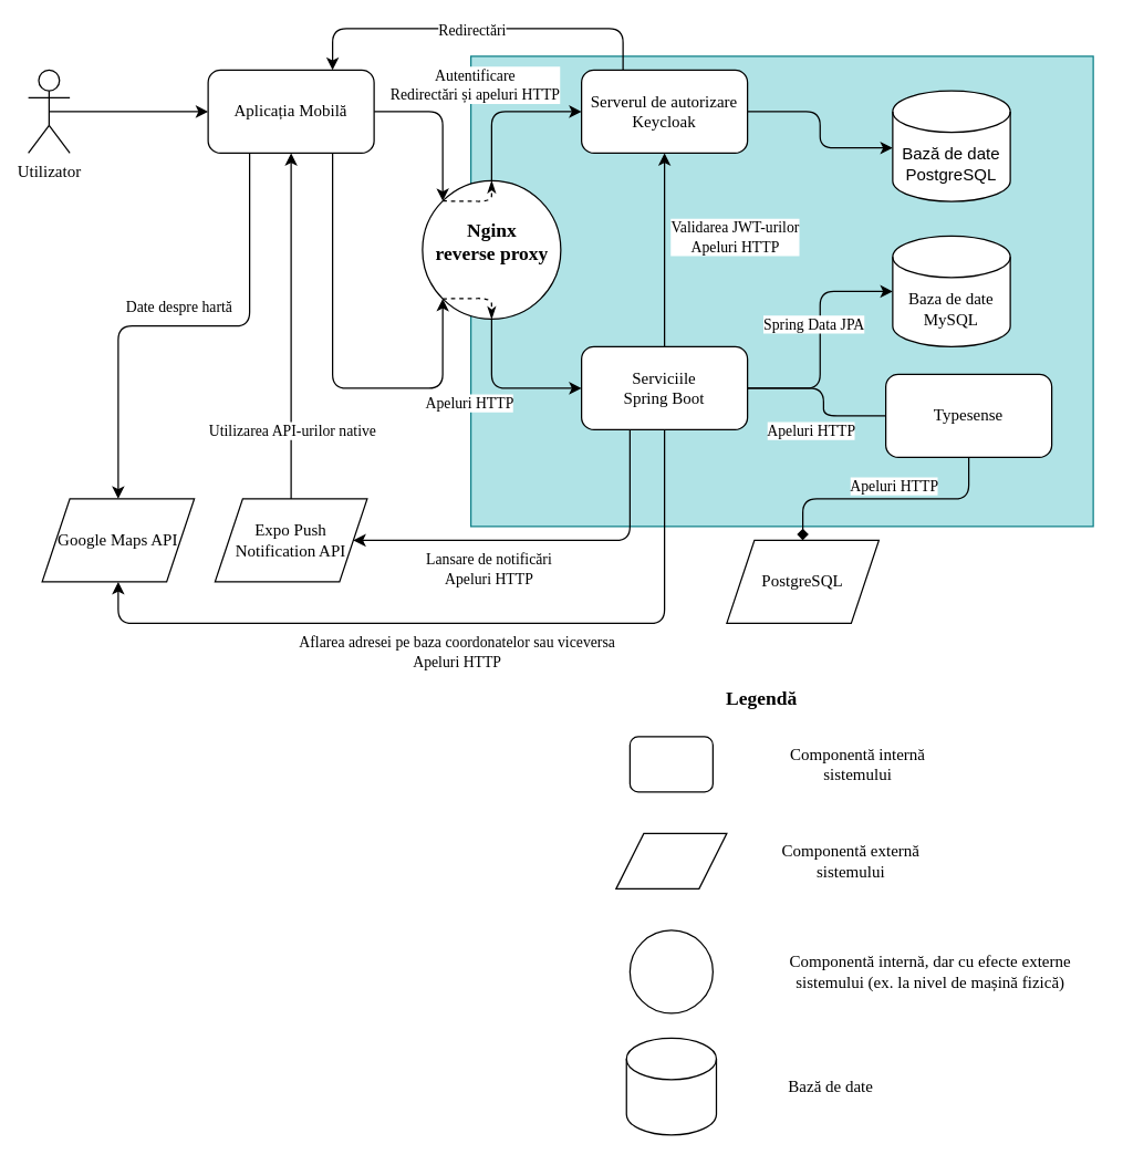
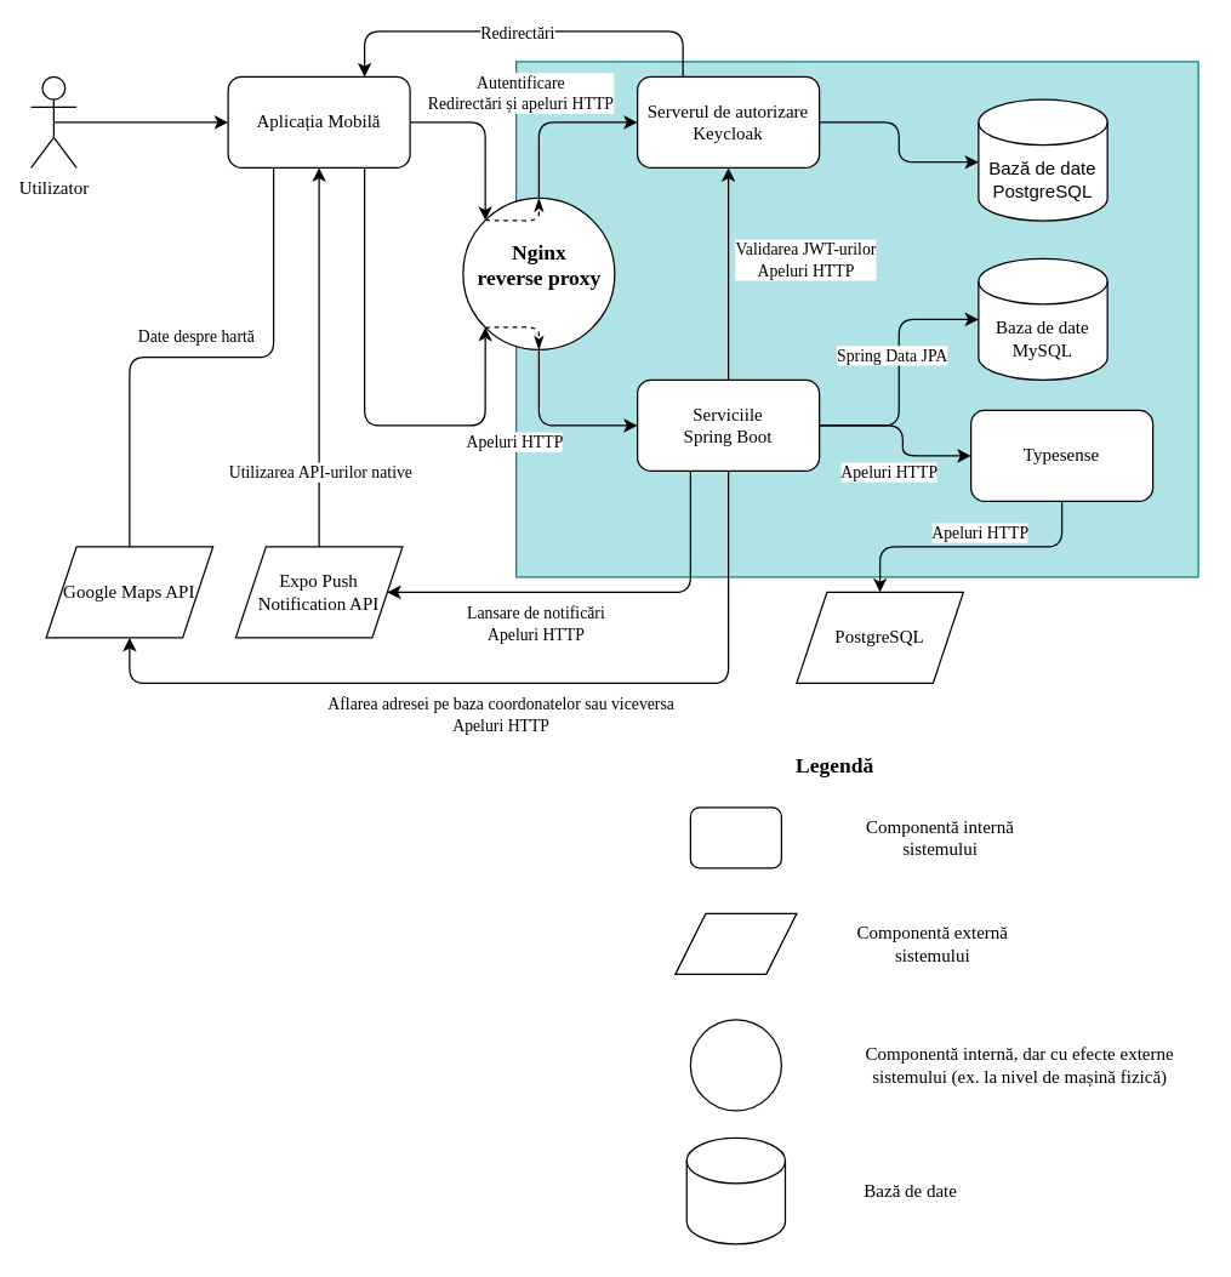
  <mxCell id="0" />
  <mxCell id="1" parent="0" />
  <mxCell id="2" value="" style="rounded=0;whiteSpace=wrap;html=1;container=0;fillColor=#b0e3e6;strokeColor=#0e8088;" parent="1" vertex="1"><mxGeometry x="340" y="40" width="450" height="340" as="geometry" /></mxCell>
  <mxCell id="3" style="edgeStyle=none;html=1;exitX=1;exitY=0.5;exitDx=0;exitDy=0;entryX=1;entryY=0.5;entryDx=0;entryDy=0;" parent="1" source="11" target="11" edge="1"><mxGeometry relative="1" as="geometry" /></mxCell>
  <mxCell id="4" style="edgeStyle=orthogonalEdgeStyle;html=1;exitX=1;exitY=0.5;exitDx=0;exitDy=0;entryX=0;entryY=0;entryDx=0;entryDy=0;startArrow=none;startFill=0;" parent="1" source="18" target="38" edge="1"><mxGeometry relative="1" as="geometry" /></mxCell>
  <mxCell id="5" value="&lt;font face=&quot;UT Sans&quot;&gt;Autentificare&lt;/font&gt;&lt;div&gt;&lt;font face=&quot;UT Sans&quot;&gt;Redirectări și apeluri HTTP&lt;/font&gt;&lt;/div&gt;" style="edgeLabel;html=1;align=center;verticalAlign=middle;resizable=0;points=[];" parent="4" vertex="1" connectable="0"><mxGeometry x="-0.249" y="-1" relative="1" as="geometry"><mxPoint x="29" y="-21" as="offset" /></mxGeometry></mxCell>
  <mxCell id="6" style="edgeStyle=orthogonalEdgeStyle;html=1;exitX=0.5;exitY=1;exitDx=0;exitDy=0;entryX=0.5;entryY=0;entryDx=0;entryDy=0;startArrow=classic;startFill=1;endArrow=none;endFill=0;" parent="1" source="11" target="29" edge="1"><mxGeometry relative="1" as="geometry" /></mxCell>
  <mxCell id="7" value="&lt;font face=&quot;UT Sans&quot;&gt;Validarea JWT-urilor&lt;/font&gt;&lt;div&gt;&lt;font face=&quot;UT Sans&quot;&gt;Apeluri HTTP&lt;/font&gt;&lt;/div&gt;" style="edgeLabel;html=1;align=center;verticalAlign=middle;resizable=0;points=[];" parent="6" vertex="1" connectable="0"><mxGeometry x="-0.214" y="1" relative="1" as="geometry"><mxPoint x="49" y="5" as="offset" /></mxGeometry></mxCell>
  <mxCell id="8" style="edgeStyle=orthogonalEdgeStyle;html=1;exitX=1;exitY=0.5;exitDx=0;exitDy=0;entryX=0;entryY=0;entryDx=0;entryDy=41.25;startArrow=none;startFill=0;entryPerimeter=0;" parent="1" source="11" target="52" edge="1"><mxGeometry relative="1" as="geometry"><mxPoint x="580" y="130" as="targetPoint" /></mxGeometry></mxCell>
  <mxCell id="9" style="edgeStyle=none;html=1;exitX=0.25;exitY=0;exitDx=0;exitDy=0;entryX=0.75;entryY=0;entryDx=0;entryDy=0;" parent="1" source="11" target="18" edge="1"><mxGeometry relative="1" as="geometry"><Array as="points"><mxPoint x="450" y="20" /><mxPoint x="240" y="20" /></Array></mxGeometry></mxCell>
  <mxCell id="10" value="&lt;font face=&quot;UT Sans&quot;&gt;Redirectări&lt;/font&gt;" style="edgeLabel;html=1;align=center;verticalAlign=middle;resizable=0;points=[];" parent="9" vertex="1" connectable="0"><mxGeometry x="-0.126" y="-3" relative="1" as="geometry"><mxPoint x="-22" y="3" as="offset" /></mxGeometry></mxCell>
  <mxCell id="11" value="&lt;font face=&quot;UT Sans&quot;&gt;Serverul de autorizare Keycloak&lt;/font&gt;" style="rounded=1;whiteSpace=wrap;html=1;" parent="1" vertex="1"><mxGeometry x="420" y="50" width="120" height="60" as="geometry" /></mxCell>
  <mxCell id="12" style="edgeStyle=none;html=1;exitX=0.5;exitY=0.5;exitDx=0;exitDy=0;exitPerimeter=0;entryX=0;entryY=0.5;entryDx=0;entryDy=0;" parent="1" source="13" target="18" edge="1"><mxGeometry relative="1" as="geometry" /></mxCell>
  <mxCell id="13" value="&lt;font face=&quot;UT Sans&quot;&gt;Utilizator&lt;/font&gt;" style="shape=umlActor;verticalLabelPosition=bottom;verticalAlign=top;html=1;outlineConnect=0;noLabel=0;" parent="1" vertex="1"><mxGeometry x="20" y="50" width="30" height="60" as="geometry" /></mxCell>
  <mxCell id="14" style="edgeStyle=orthogonalEdgeStyle;html=1;exitX=0.75;exitY=1;exitDx=0;exitDy=0;startArrow=none;startFill=0;endArrow=classic;endFill=1;entryX=0;entryY=1;entryDx=0;entryDy=0;" parent="1" source="18" target="38" edge="1"><mxGeometry relative="1" as="geometry"><mxPoint x="240" y="250" as="targetPoint" /><Array as="points"><mxPoint x="240" y="280" /><mxPoint x="320" y="280" /></Array></mxGeometry></mxCell>
  <mxCell id="15" value="&lt;font face=&quot;UT Sans&quot;&gt;Apeluri HTTP&lt;/font&gt;" style="edgeLabel;html=1;align=center;verticalAlign=middle;resizable=0;points=[];" parent="14" vertex="1" connectable="0"><mxGeometry x="0.277" y="3" relative="1" as="geometry"><mxPoint x="67" y="13" as="offset" /></mxGeometry></mxCell>
- <mxCell id="16" style="edgeStyle=orthogonalEdgeStyle;html=1;exitX=0.25;exitY=1;exitDx=0;exitDy=0;" parent="1" source="18" target="19" edge="1"><mxGeometry relative="1" as="geometry" /></mxCell>
+ <mxCell id="16" style="edgeStyle=orthogonalEdgeStyle;html=1;exitX=0.25;exitY=1;exitDx=0;exitDy=0;endArrow=none;" parent="1" source="18" target="19" edge="1"><mxGeometry relative="1" as="geometry" /></mxCell>
  <mxCell id="17" value="&lt;font face=&quot;UT Sans&quot;&gt;Date despre hartă&lt;/font&gt;" style="edgeLabel;html=1;align=center;verticalAlign=middle;resizable=0;points=[];" parent="16" vertex="1" connectable="0"><mxGeometry x="-0.03" relative="1" as="geometry"><mxPoint x="-10" y="-15" as="offset" /></mxGeometry></mxCell>
  <mxCell id="18" value="&lt;font face=&quot;UT Sans&quot;&gt;Aplicația&amp;nbsp;&lt;span style=&quot;background-color: transparent;&quot;&gt;Mobilă&lt;/span&gt;&lt;/font&gt;" style="rounded=1;whiteSpace=wrap;html=1;" parent="1" vertex="1"><mxGeometry x="150" y="50" width="120" height="60" as="geometry" /></mxCell>
  <mxCell id="19" value="&lt;font face=&quot;UT Sans&quot;&gt;Google Maps API&lt;/font&gt;" style="shape=parallelogram;perimeter=parallelogramPerimeter;whiteSpace=wrap;html=1;fixedSize=1;" parent="1" vertex="1"><mxGeometry x="30" y="360" width="110" height="60" as="geometry" /></mxCell>
  <mxCell id="20" style="edgeStyle=none;html=1;exitX=1;exitY=0.5;exitDx=0;exitDy=0;entryX=1;entryY=0.5;entryDx=0;entryDy=0;" parent="1" source="29" target="29" edge="1"><mxGeometry relative="1" as="geometry" /></mxCell>
  <mxCell id="21" style="edgeStyle=orthogonalEdgeStyle;html=1;exitX=1;exitY=0.5;exitDx=0;exitDy=0;entryX=0;entryY=0.5;entryDx=0;entryDy=0;startArrow=none;startFill=0;entryPerimeter=0;" parent="1" source="29" target="49" edge="1"><mxGeometry relative="1" as="geometry" /></mxCell>
  <mxCell id="22" value="&lt;font face=&quot;UT Sans&quot;&gt;Spring Data JPA&lt;/font&gt;" style="edgeLabel;html=1;align=center;verticalAlign=middle;resizable=0;points=[];" parent="21" vertex="1" connectable="0"><mxGeometry x="0.257" y="3" relative="1" as="geometry"><mxPoint x="-2" y="11" as="offset" /></mxGeometry></mxCell>
- <mxCell id="23" style="edgeStyle=orthogonalEdgeStyle;html=1;exitX=1;exitY=0.5;exitDx=0;exitDy=0;entryX=0;entryY=0.5;entryDx=0;entryDy=0;endArrow=none;" parent="1" source="29" target="32" edge="1"><mxGeometry relative="1" as="geometry"><Array as="points"><mxPoint x="595" y="280" /></Array></mxGeometry></mxCell>
+ <mxCell id="23" style="edgeStyle=orthogonalEdgeStyle;html=1;exitX=1;exitY=0.5;exitDx=0;exitDy=0;entryX=0;entryY=0.5;entryDx=0;entryDy=0;" parent="1" source="29" target="32" edge="1"><mxGeometry relative="1" as="geometry"><Array as="points"><mxPoint x="595" y="280" /></Array></mxGeometry></mxCell>
  <mxCell id="24" value="&lt;font face=&quot;UT Sans&quot;&gt;Apeluri HTTP&lt;/font&gt;" style="edgeLabel;html=1;align=center;verticalAlign=middle;resizable=0;points=[];" parent="23" vertex="1" connectable="0"><mxGeometry x="0.223" relative="1" as="geometry"><mxPoint x="-10" y="12" as="offset" /></mxGeometry></mxCell>
  <mxCell id="25" style="edgeStyle=orthogonalEdgeStyle;html=1;exitX=0.25;exitY=1;exitDx=0;exitDy=0;entryX=1;entryY=0.5;entryDx=0;entryDy=0;" parent="1" target="35" edge="1"><mxGeometry relative="1" as="geometry"><mxPoint x="455" y="310" as="sourcePoint" /><mxPoint x="265" y="470" as="targetPoint" /><Array as="points"><mxPoint x="455" y="390" /><mxPoint x="285" y="390" /></Array></mxGeometry></mxCell>
  <mxCell id="26" value="&lt;font face=&quot;UT Sans&quot;&gt;Lansare de notificări&lt;/font&gt;&lt;div&gt;&lt;font face=&quot;UT Sans&quot;&gt;Apeluri HTTP&lt;/font&gt;&lt;/div&gt;" style="edgeLabel;html=1;align=center;verticalAlign=middle;resizable=0;points=[];" parent="25" vertex="1" connectable="0"><mxGeometry x="0.197" y="1" relative="1" as="geometry"><mxPoint x="-15" y="19" as="offset" /></mxGeometry></mxCell>
  <mxCell id="27" style="edgeStyle=orthogonalEdgeStyle;html=1;exitX=0.5;exitY=1;exitDx=0;exitDy=0;" parent="1" source="29" target="19" edge="1"><mxGeometry relative="1" as="geometry"><mxPoint x="430" y="340" as="sourcePoint" /><Array as="points"><mxPoint x="480" y="450" /></Array></mxGeometry></mxCell>
  <mxCell id="28" value="&lt;div&gt;&lt;font face=&quot;UT Sans&quot;&gt;Aflarea adresei pe baza coordonatelor sau viceversa&lt;/font&gt;&lt;/div&gt;&lt;font face=&quot;UT Sans&quot;&gt;Apeluri HTTP&lt;/font&gt;" style="edgeLabel;html=1;align=center;verticalAlign=middle;resizable=0;points=[];labelBackgroundColor=default;" parent="27" vertex="1" connectable="0"><mxGeometry x="0.164" y="-4" relative="1" as="geometry"><mxPoint x="38" y="24" as="offset" /></mxGeometry></mxCell>
  <mxCell id="29" value="&lt;font face=&quot;UT Sans&quot;&gt;Serviciile&lt;/font&gt;&lt;div&gt;&lt;font face=&quot;UT Sans&quot;&gt;Spring Boot&lt;/font&gt;&lt;/div&gt;" style="rounded=1;whiteSpace=wrap;html=1;" parent="1" vertex="1"><mxGeometry x="420" y="250" width="120" height="60" as="geometry" /></mxCell>
- <mxCell id="30" style="edgeStyle=orthogonalEdgeStyle;html=1;exitX=0.5;exitY=1;exitDx=0;exitDy=0;endArrow=diamond;" edge="1" parent="1" source="32" target="53"><mxGeometry relative="1" as="geometry" /></mxCell>
+ <mxCell id="30" style="edgeStyle=orthogonalEdgeStyle;html=1;exitX=0.5;exitY=1;exitDx=0;exitDy=0;" edge="1" parent="1" source="32" target="53"><mxGeometry relative="1" as="geometry" /></mxCell>
  <mxCell id="31" value="&lt;font face=&quot;UT Sans&quot;&gt;Apeluri HTTP&lt;/font&gt;" style="edgeLabel;html=1;align=center;verticalAlign=middle;resizable=0;points=[];" vertex="1" connectable="0" parent="30"><mxGeometry x="-0.042" relative="1" as="geometry"><mxPoint x="1" y="-10" as="offset" /></mxGeometry></mxCell>
  <mxCell id="32" value="&lt;font face=&quot;UT Sans&quot;&gt;Typesense&lt;/font&gt;" style="rounded=1;whiteSpace=wrap;html=1;" parent="1" vertex="1"><mxGeometry x="640" y="270" width="120" height="60" as="geometry" /></mxCell>
  <mxCell id="33" style="edgeStyle=orthogonalEdgeStyle;html=1;exitX=0.5;exitY=0;exitDx=0;exitDy=0;entryX=0.5;entryY=1;entryDx=0;entryDy=0;fontFamily=Helvetica;" parent="1" source="35" target="18" edge="1"><mxGeometry relative="1" as="geometry" /></mxCell>
  <mxCell id="34" value="&lt;font face=&quot;UT Sans&quot;&gt;Utilizarea API-urilor native&lt;/font&gt;" style="edgeLabel;html=1;align=center;verticalAlign=middle;resizable=0;points=[];" parent="33" vertex="1" connectable="0"><mxGeometry x="-0.698" y="3" relative="1" as="geometry"><mxPoint x="3" y="-12" as="offset" /></mxGeometry></mxCell>
  <mxCell id="35" value="&lt;font face=&quot;UT Sans&quot;&gt;Expo Push Notification API&lt;/font&gt;" style="shape=parallelogram;perimeter=parallelogramPerimeter;whiteSpace=wrap;html=1;fixedSize=1;" parent="1" vertex="1"><mxGeometry x="155" y="360" width="110" height="60" as="geometry" /></mxCell>
  <mxCell id="36" style="edgeStyle=orthogonalEdgeStyle;html=1;entryX=0;entryY=0.5;entryDx=0;entryDy=0;exitX=0.5;exitY=0;exitDx=0;exitDy=0;" parent="1" source="38" target="11" edge="1"><mxGeometry relative="1" as="geometry"><mxPoint x="140" y="160" as="sourcePoint" /></mxGeometry></mxCell>
  <mxCell id="37" style="edgeStyle=orthogonalEdgeStyle;html=1;exitX=0.5;exitY=1;exitDx=0;exitDy=0;entryX=0;entryY=0.5;entryDx=0;entryDy=0;" parent="1" source="38" target="29" edge="1"><mxGeometry relative="1" as="geometry" /></mxCell>
  <mxCell id="38" value="" style="ellipse;whiteSpace=wrap;html=1;aspect=fixed;" parent="1" vertex="1"><mxGeometry x="305" y="130" width="100" height="100" as="geometry" /></mxCell>
  <mxCell id="39" value="&lt;b&gt;&lt;font face=&quot;UT Sans&quot; style=&quot;font-size: 14px;&quot;&gt;Nginx&lt;/font&gt;&lt;/b&gt;&lt;div&gt;&lt;b&gt;&lt;font face=&quot;UT Sans&quot; style=&quot;font-size: 14px;&quot;&gt;reverse proxy&lt;/font&gt;&lt;/b&gt;&lt;/div&gt;" style="text;html=1;align=center;verticalAlign=middle;resizable=0;points=[];autosize=1;strokeColor=none;fillColor=none;" parent="1" vertex="1"><mxGeometry x="300" y="150" width="110" height="50" as="geometry" /></mxCell>
  <mxCell id="40" style="edgeStyle=orthogonalEdgeStyle;html=1;exitX=0;exitY=0;exitDx=0;exitDy=0;entryX=0.5;entryY=0;entryDx=0;entryDy=0;dashed=1;endArrow=classicThin;endFill=1;" parent="1" source="38" target="38" edge="1"><mxGeometry relative="1" as="geometry"><Array as="points"><mxPoint x="355" y="145" /></Array></mxGeometry></mxCell>
  <mxCell id="41" style="edgeStyle=orthogonalEdgeStyle;html=1;exitX=0;exitY=1;exitDx=0;exitDy=0;entryX=0.5;entryY=1;entryDx=0;entryDy=0;dashed=1;endArrow=classicThin;endFill=1;" parent="1" source="38" target="38" edge="1"><mxGeometry relative="1" as="geometry"><Array as="points"><mxPoint x="355" y="215" /></Array></mxGeometry></mxCell>
  <mxCell id="42" value="" style="rounded=1;whiteSpace=wrap;html=1;" parent="1" vertex="1"><mxGeometry x="455" y="532" width="60" height="40" as="geometry" /></mxCell>
  <mxCell id="43" value="&lt;font face=&quot;UT Sans&quot;&gt;&lt;span style=&quot;font-size: 14px;&quot;&gt;&lt;b&gt;Legendă&lt;/b&gt;&lt;/span&gt;&lt;/font&gt;" style="text;html=1;align=center;verticalAlign=middle;resizable=0;points=[];autosize=1;strokeColor=none;fillColor=none;" parent="1" vertex="1"><mxGeometry x="515" y="490" width="70" height="30" as="geometry" /></mxCell>
  <mxCell id="44" value="&lt;font face=&quot;UT Sans&quot;&gt;Componentă internă sistemului&lt;/font&gt;" style="text;html=1;align=center;verticalAlign=middle;whiteSpace=wrap;rounded=0;" parent="1" vertex="1"><mxGeometry x="555" y="537" width="130" height="30" as="geometry" /></mxCell>
  <mxCell id="45" value="" style="ellipse;whiteSpace=wrap;html=1;aspect=fixed;" parent="1" vertex="1"><mxGeometry x="455" y="672" width="60" height="60" as="geometry" /></mxCell>
  <mxCell id="46" value="" style="shape=parallelogram;perimeter=parallelogramPerimeter;whiteSpace=wrap;html=1;fixedSize=1;" parent="1" vertex="1"><mxGeometry x="445" y="602" width="80" height="40" as="geometry" /></mxCell>
  <mxCell id="47" value="&lt;font face=&quot;UT Sans&quot;&gt;Componentă externă sistemului&lt;/font&gt;" style="text;html=1;align=center;verticalAlign=middle;whiteSpace=wrap;rounded=0;" parent="1" vertex="1"><mxGeometry x="555" y="607" width="120" height="30" as="geometry" /></mxCell>
  <mxCell id="48" value="&lt;font face=&quot;UT Sans&quot;&gt;Componentă internă, dar cu efecte externe sistemului (ex. la nivel de mașină fizică)&lt;/font&gt;" style="text;html=1;align=center;verticalAlign=middle;whiteSpace=wrap;rounded=0;" parent="1" vertex="1"><mxGeometry x="555" y="687" width="235" height="30" as="geometry" /></mxCell>
  <mxCell id="49" value="&lt;font face=&quot;UT Sans&quot;&gt;Baza de date MySQL&lt;/font&gt;" style="shape=cylinder3;whiteSpace=wrap;html=1;boundedLbl=1;backgroundOutline=1;size=15;" parent="1" vertex="1"><mxGeometry x="645" y="170" width="85" height="80" as="geometry" /></mxCell>
  <mxCell id="50" value="" style="shape=cylinder3;whiteSpace=wrap;html=1;boundedLbl=1;backgroundOutline=1;size=15;" parent="1" vertex="1"><mxGeometry x="452.5" y="750" width="65" height="70" as="geometry" /></mxCell>
  <mxCell id="51" value="&lt;font face=&quot;UT Sans&quot;&gt;Bază de date&lt;/font&gt;" style="text;html=1;align=center;verticalAlign=middle;resizable=0;points=[];autosize=1;strokeColor=none;fillColor=none;" parent="1" vertex="1"><mxGeometry x="555" y="770" width="90" height="30" as="geometry" /></mxCell>
  <mxCell id="52" value="Bază de date PostgreSQL" style="shape=cylinder3;whiteSpace=wrap;html=1;boundedLbl=1;backgroundOutline=1;size=15;" parent="1" vertex="1"><mxGeometry x="645" y="65" width="85" height="80" as="geometry" /></mxCell>
  <mxCell id="53" value="&lt;font face=&quot;UT Sans&quot;&gt;PostgreSQL&lt;/font&gt;" style="shape=parallelogram;perimeter=parallelogramPerimeter;whiteSpace=wrap;html=1;fixedSize=1;" vertex="1" parent="1"><mxGeometry x="525" y="390" width="110" height="60" as="geometry" /></mxCell>
